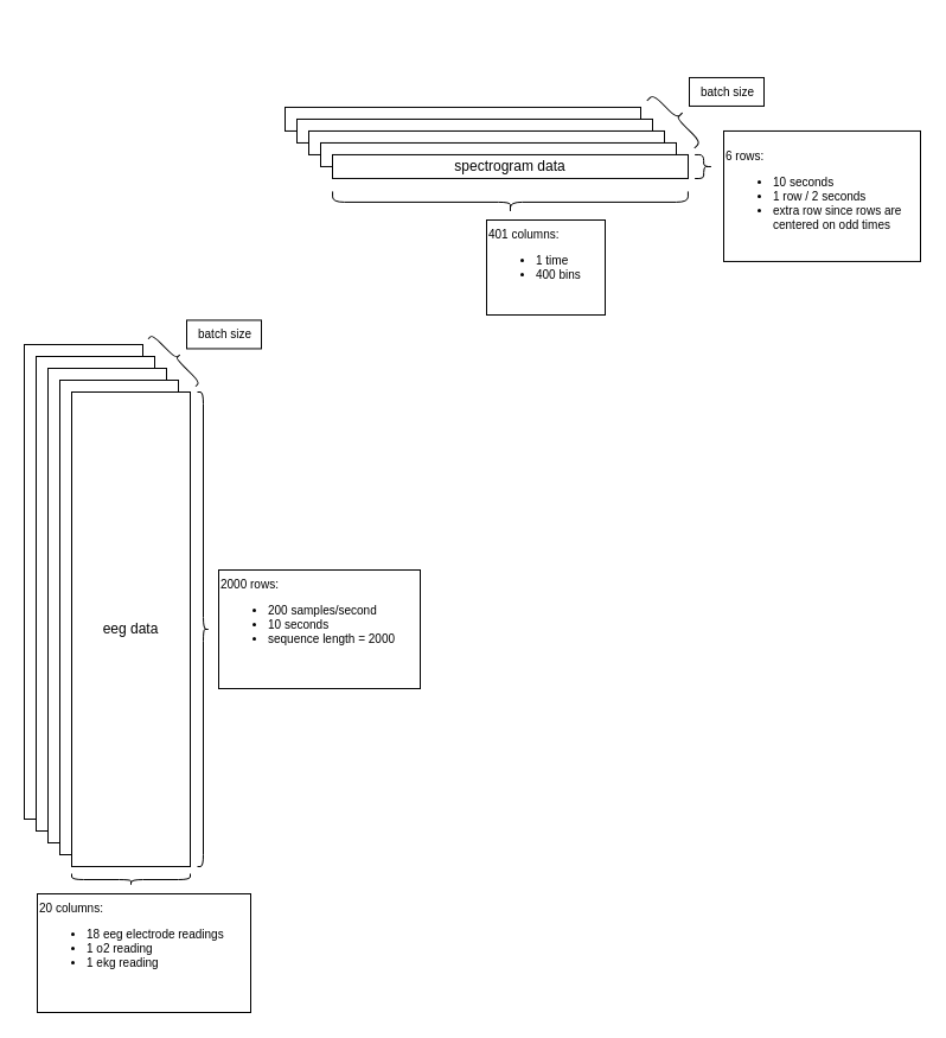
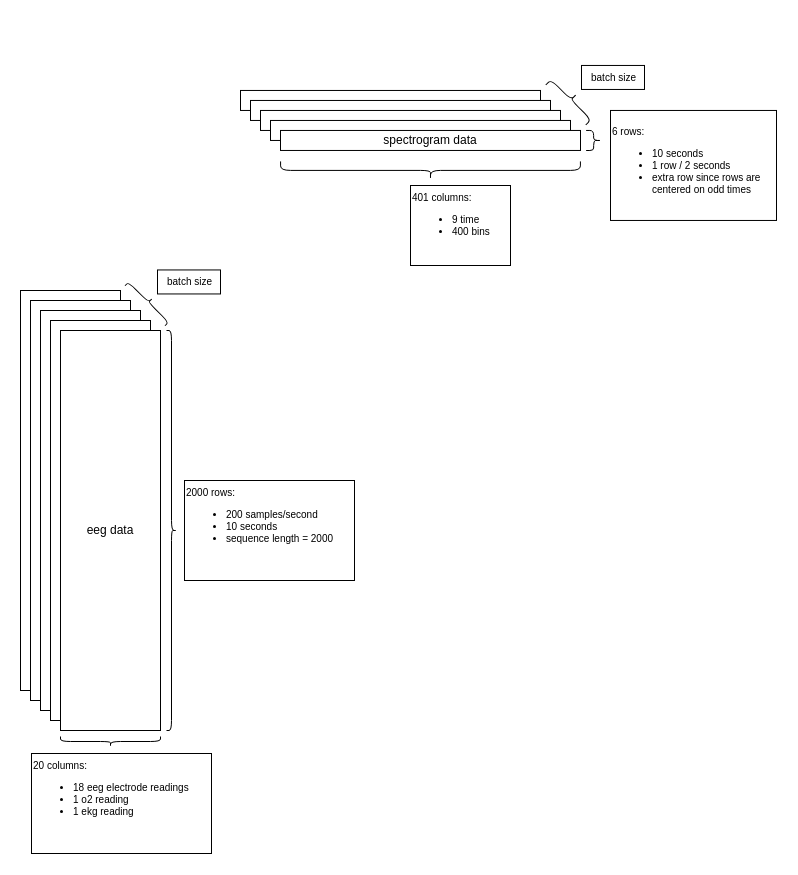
  <mxCell id="0" />
  <mxCell id="1" parent="0" />
  <mxCell id="2" value="eeg data" style="whiteSpace=wrap;html=1;" parent="1" vertex="1"><mxGeometry x="20" y="290" width="100" height="400" as="geometry" /></mxCell>
  <mxCell id="3" value="eeg data" style="whiteSpace=wrap;html=1;" parent="1" vertex="1"><mxGeometry x="30" y="300" width="100" height="400" as="geometry" /></mxCell>
  <mxCell id="4" value="eeg data" style="whiteSpace=wrap;html=1;" parent="1" vertex="1"><mxGeometry x="40" y="310" width="100" height="400" as="geometry" /></mxCell>
  <mxCell id="5" value="eeg data" style="whiteSpace=wrap;html=1;" parent="1" vertex="1"><mxGeometry x="50" y="320" width="100" height="400" as="geometry" /></mxCell>
  <mxCell id="6" value="eeg data" style="whiteSpace=wrap;html=1;" parent="1" vertex="1"><mxGeometry x="60" y="330" width="100" height="400" as="geometry" /></mxCell>
  <mxCell id="7" value="" style="shape=curlyBracket;whiteSpace=wrap;html=1;rounded=1;flipH=1;labelPosition=right;verticalLabelPosition=middle;align=left;verticalAlign=middle;" parent="1" vertex="1"><mxGeometry x="166" y="330" width="10" height="400" as="geometry" /></mxCell>
  <mxCell id="8" value="" style="shape=curlyBracket;whiteSpace=wrap;html=1;rounded=1;flipH=1;labelPosition=right;verticalLabelPosition=middle;align=left;verticalAlign=middle;rotation=90;" parent="1" vertex="1"><mxGeometry x="105" y="691" width="10" height="100" as="geometry" /></mxCell>
  <mxCell id="9" value="&lt;span style=&quot;background-color: transparent;&quot;&gt;20 columns:&lt;/span&gt;&lt;br&gt;&lt;ul&gt;&lt;li&gt;18 eeg electrode readings&lt;/li&gt;&lt;li&gt;1 o2 reading&lt;/li&gt;&lt;li&gt;1 ekg reading&lt;/li&gt;&lt;/ul&gt;" style="text;html=1;align=left;verticalAlign=top;resizable=0;points=[];autosize=1;strokeColor=default;fillColor=none;fontSize=10;" parent="1" vertex="1"><mxGeometry x="31" y="753" width="180" height="100" as="geometry" /></mxCell>
  <mxCell id="10" value="&lt;font&gt;&lt;span style=&quot;background-color: transparent;&quot;&gt;2000 rows:&lt;/span&gt;&lt;br&gt;&lt;/font&gt;&lt;ul&gt;&lt;li&gt;&lt;font&gt;200 samples/second&lt;/font&gt;&lt;/li&gt;&lt;li&gt;&lt;font&gt;10 seconds&lt;/font&gt;&lt;/li&gt;&lt;li&gt;&lt;font&gt;sequence length = 2000&lt;/font&gt;&lt;/li&gt;&lt;/ul&gt;" style="text;html=1;align=left;verticalAlign=top;resizable=0;points=[];autosize=1;strokeColor=default;fillColor=none;fontSize=10;" parent="1" vertex="1"><mxGeometry x="184" y="480" width="170" height="100" as="geometry" /></mxCell>
  <mxCell id="11" value="" style="shape=curlyBracket;whiteSpace=wrap;html=1;rounded=1;flipH=1;labelPosition=right;verticalLabelPosition=middle;align=left;verticalAlign=middle;rotation=-45;" parent="1" vertex="1"><mxGeometry x="143" y="273.45" width="10" height="56.55" as="geometry" /></mxCell>
  <mxCell id="12" value="batch size" style="text;html=1;align=center;verticalAlign=middle;resizable=0;points=[];autosize=1;strokeColor=default;fillColor=none;fontSize=10;horizontal=1;" parent="1" vertex="1"><mxGeometry x="157" y="269.45" width="63" height="24" as="geometry" /></mxCell>
  <mxCell id="13" value="" style="whiteSpace=wrap;html=1;" vertex="1" parent="1"><mxGeometry x="240" y="89.96" width="300" height="20" as="geometry" /></mxCell>
  <mxCell id="14" value="" style="whiteSpace=wrap;html=1;" vertex="1" parent="1"><mxGeometry x="250" y="99.96" width="300" height="20" as="geometry" /></mxCell>
  <mxCell id="15" value="" style="whiteSpace=wrap;html=1;" vertex="1" parent="1"><mxGeometry x="260" y="109.96" width="300" height="20" as="geometry" /></mxCell>
  <mxCell id="16" value="" style="whiteSpace=wrap;html=1;" vertex="1" parent="1"><mxGeometry x="270" y="119.96" width="300" height="20" as="geometry" /></mxCell>
  <mxCell id="17" value="spectrogram data" style="whiteSpace=wrap;html=1;" vertex="1" parent="1"><mxGeometry x="280" y="129.96" width="300" height="20" as="geometry" /></mxCell>
  <mxCell id="18" value="" style="shape=curlyBracket;whiteSpace=wrap;html=1;rounded=1;flipH=1;labelPosition=right;verticalLabelPosition=middle;align=left;verticalAlign=middle;" vertex="1" parent="1"><mxGeometry x="585.64" y="129.96" width="15" height="20.04" as="geometry" /></mxCell>
  <mxCell id="19" value="" style="shape=curlyBracket;whiteSpace=wrap;html=1;rounded=1;flipH=1;labelPosition=right;verticalLabelPosition=middle;align=left;verticalAlign=middle;rotation=90;" vertex="1" parent="1"><mxGeometry x="421" y="20" width="18" height="299.84" as="geometry" /></mxCell>
- <mxCell id="20" value="&lt;span style=&quot;background-color: transparent;&quot;&gt;401 columns:&lt;/span&gt;&lt;br&gt;&lt;ul&gt;&lt;li&gt;1 time&lt;/li&gt;&lt;li&gt;400 bins&lt;/li&gt;&lt;/ul&gt;" style="text;html=1;align=left;verticalAlign=top;resizable=0;points=[];autosize=1;strokeColor=default;fillColor=none;fontSize=10;" vertex="1" parent="1"><mxGeometry x="410" y="185" width="100" height="80" as="geometry" /></mxCell>
+ <mxCell id="20" value="&lt;span style=&quot;background-color: transparent;&quot;&gt;401 columns:&lt;/span&gt;&lt;br&gt;&lt;ul&gt;&lt;li&gt;9 time&lt;/li&gt;&lt;li&gt;400 bins&lt;/li&gt;&lt;/ul&gt;" style="text;html=1;align=left;verticalAlign=top;resizable=0;points=[];autosize=1;strokeColor=default;fillColor=none;fontSize=10;" vertex="1" parent="1"><mxGeometry x="410" y="185" width="100" height="80" as="geometry" /></mxCell>
  <mxCell id="21" value="&lt;font&gt;&lt;span style=&quot;background-color: transparent;&quot;&gt;6 rows:&lt;/span&gt;&lt;br&gt;&lt;/font&gt;&lt;ul&gt;&lt;li&gt;&lt;span style=&quot;background-color: transparent;&quot;&gt;&lt;font&gt;10 seconds&lt;/font&gt;&lt;/span&gt;&lt;/li&gt;&lt;li&gt;&lt;span style=&quot;background-color: transparent;&quot;&gt;&lt;font&gt;1 row / 2 seconds&lt;/font&gt;&lt;/span&gt;&lt;/li&gt;&lt;li&gt;&lt;font&gt;&lt;font&gt;extra row since rows are&lt;br&gt;&lt;/font&gt;centered on odd times&lt;/font&gt;&lt;/li&gt;&lt;/ul&gt;" style="text;html=1;align=left;verticalAlign=middle;resizable=0;points=[];autosize=1;strokeColor=default;fillColor=none;fontSize=10;" vertex="1" parent="1"><mxGeometry x="610" y="109.96" width="166" height="110" as="geometry" /></mxCell>
  <mxCell id="22" value="" style="shape=curlyBracket;whiteSpace=wrap;html=1;rounded=1;flipH=1;labelPosition=right;verticalLabelPosition=middle;align=left;verticalAlign=middle;rotation=-45;" vertex="1" parent="1"><mxGeometry x="563" y="70.92" width="15" height="56.55" as="geometry" /></mxCell>
  <mxCell id="23" value="batch size" style="text;html=1;align=center;verticalAlign=middle;resizable=0;points=[];autosize=1;strokeColor=default;fillColor=none;fontSize=10;" vertex="1" parent="1"><mxGeometry x="581" y="64.96" width="63" height="24" as="geometry" /></mxCell>
